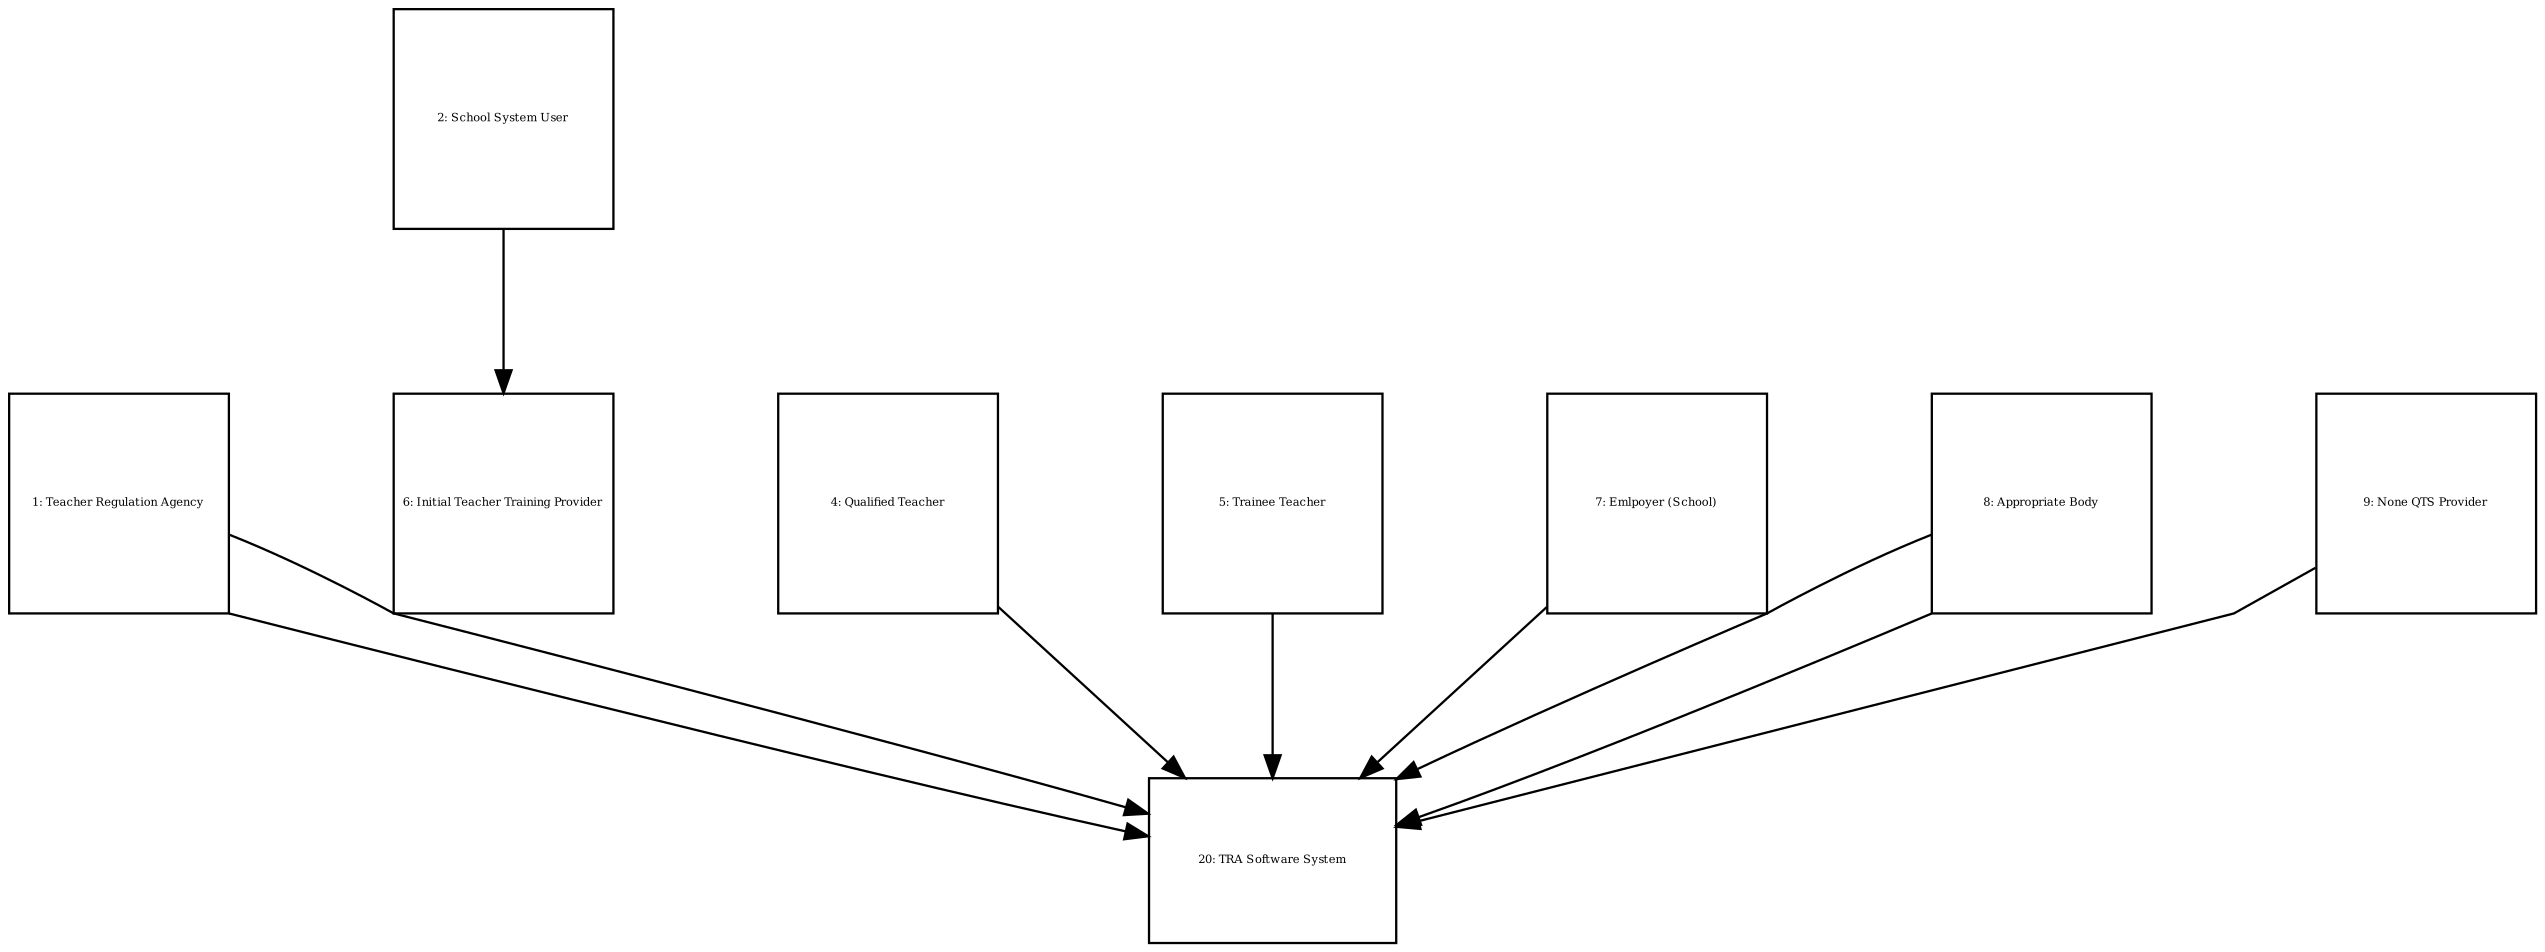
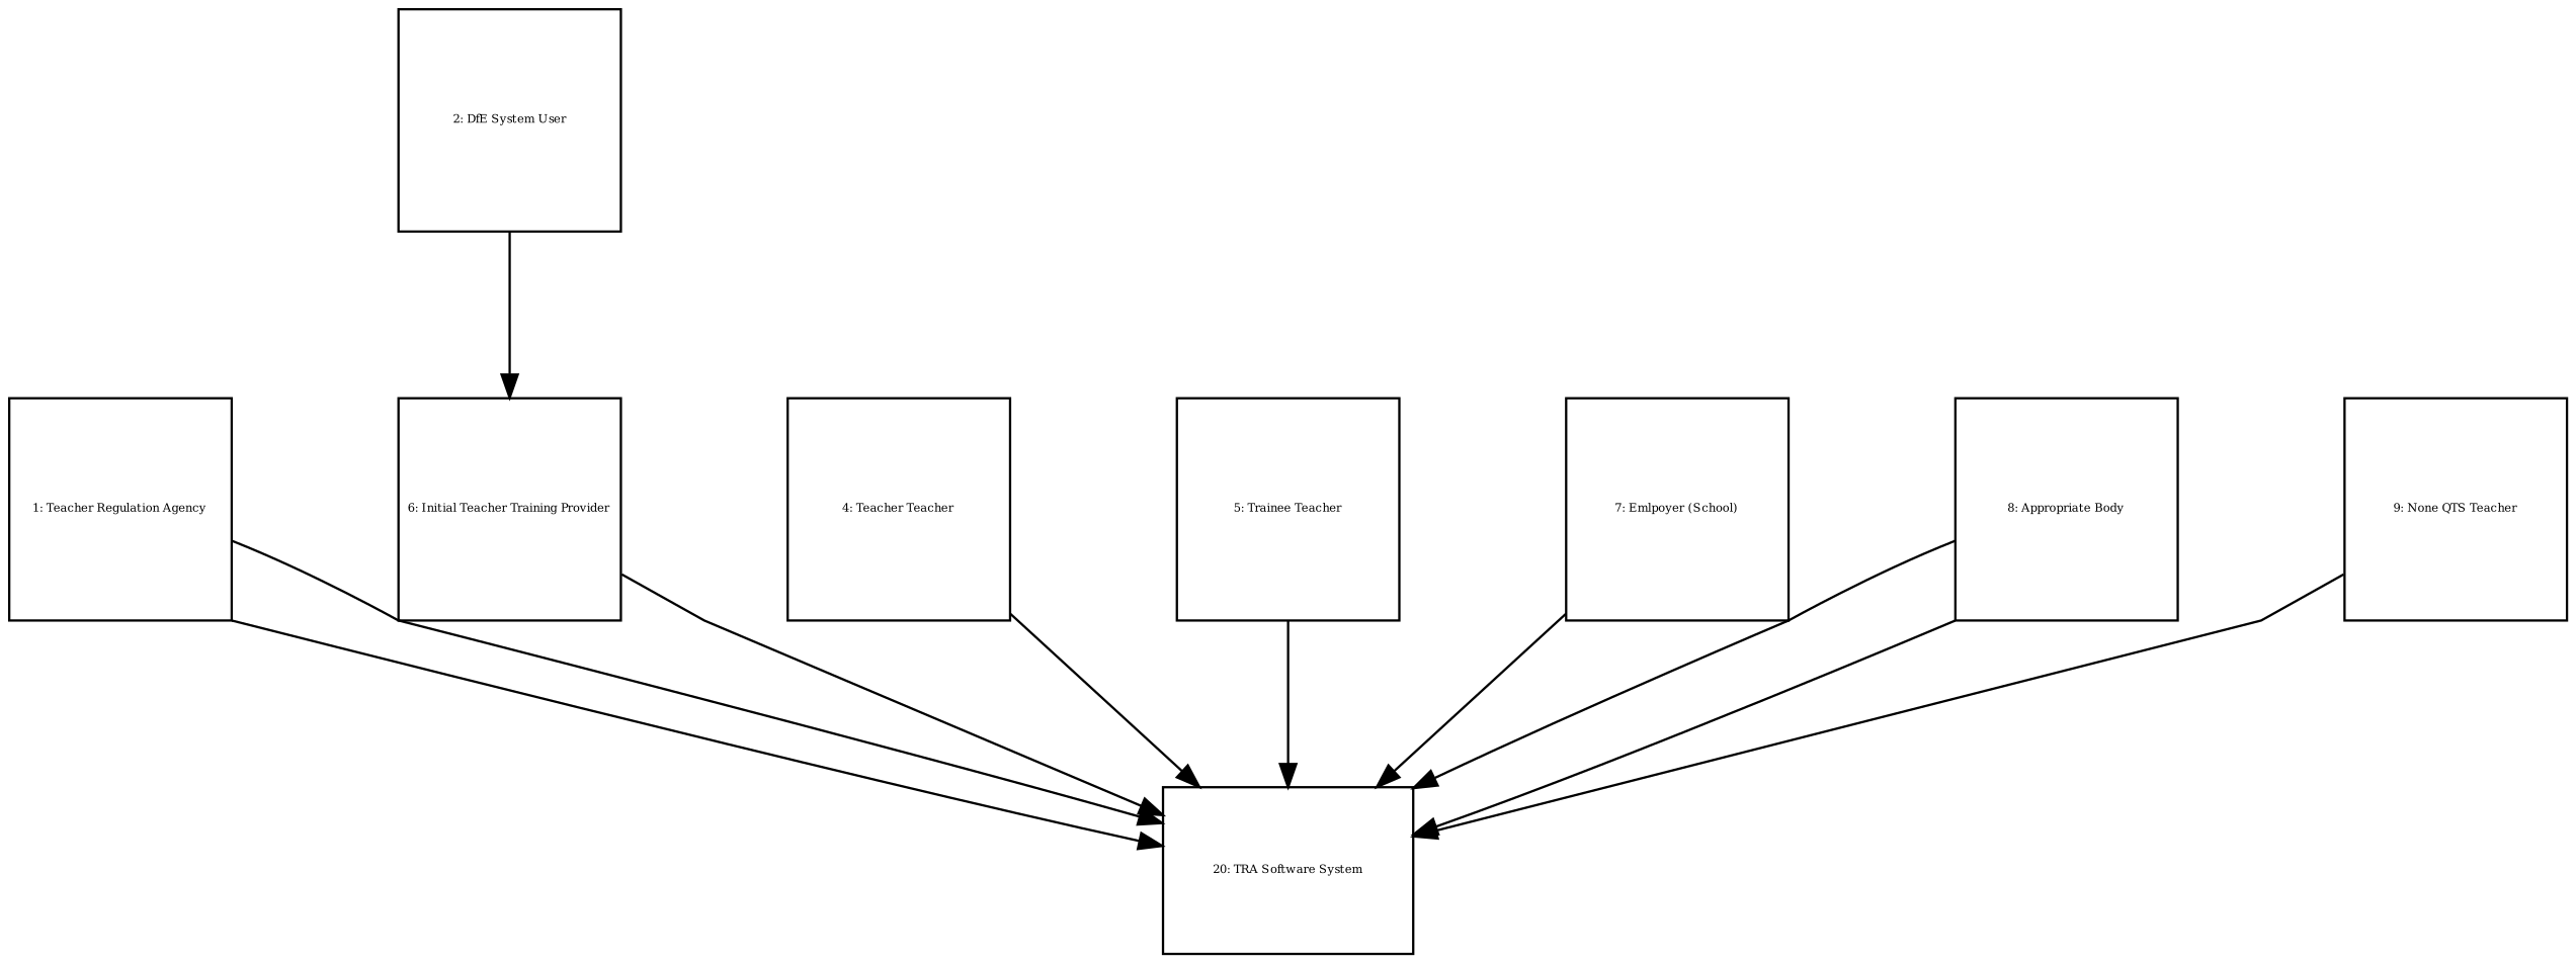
  digraph {
    compound=true
    fontname="DejaVu Serif"
    fontsize=5
    nodesep=1.0
    rankdir=TB
    ranksep=1.0
    splines=polyline
    node [fixedsize=true fontname="DejaVu Serif" fontsize=5 shape=box]
    edge [fontname="DejaVu Serif"]
    n1 [height=1.333333 label="1: Teacher Regulation Agency" width=1.333333]
    n2 [height=1.000000 label="20: TRA Software System" width=1.500000]
-   n3 [height=1.333333 label="2: School System User" width=1.333333]
+   n3 [height=1.333333 label="2: DfE System User" width=1.333333]
    n4 [height=1.333333 label="6: Initial Teacher Training Provider" width=1.333333]
-   n5 [height=1.333333 label="4: Qualified Teacher" width=1.333333]
+   n5 [height=1.333333 label="4: Teacher Teacher" width=1.333333]
    n6 [height=1.333333 label="5: Trainee Teacher" width=1.333333]
    n7 [height=1.333333 label="7: Emlpoyer (School)" width=1.333333]
    n8 [height=1.333333 label="8: Appropriate Body" width=1.333333]
-   n9 [height=1.333333 label="9: None QTS Provider" width=1.333333]
+   n9 [height=1.333333 label="9: None QTS Teacher" width=1.333333]
    subgraph cluster_1 {
    }
    n1 -> n2
    n1 -> n2
    n3 -> n4
+   n4 -> n2
    n5 -> n2
    n6 -> n2
    n7 -> n2
    n8 -> n2
    n8 -> n2
    n9 -> n2
  }
